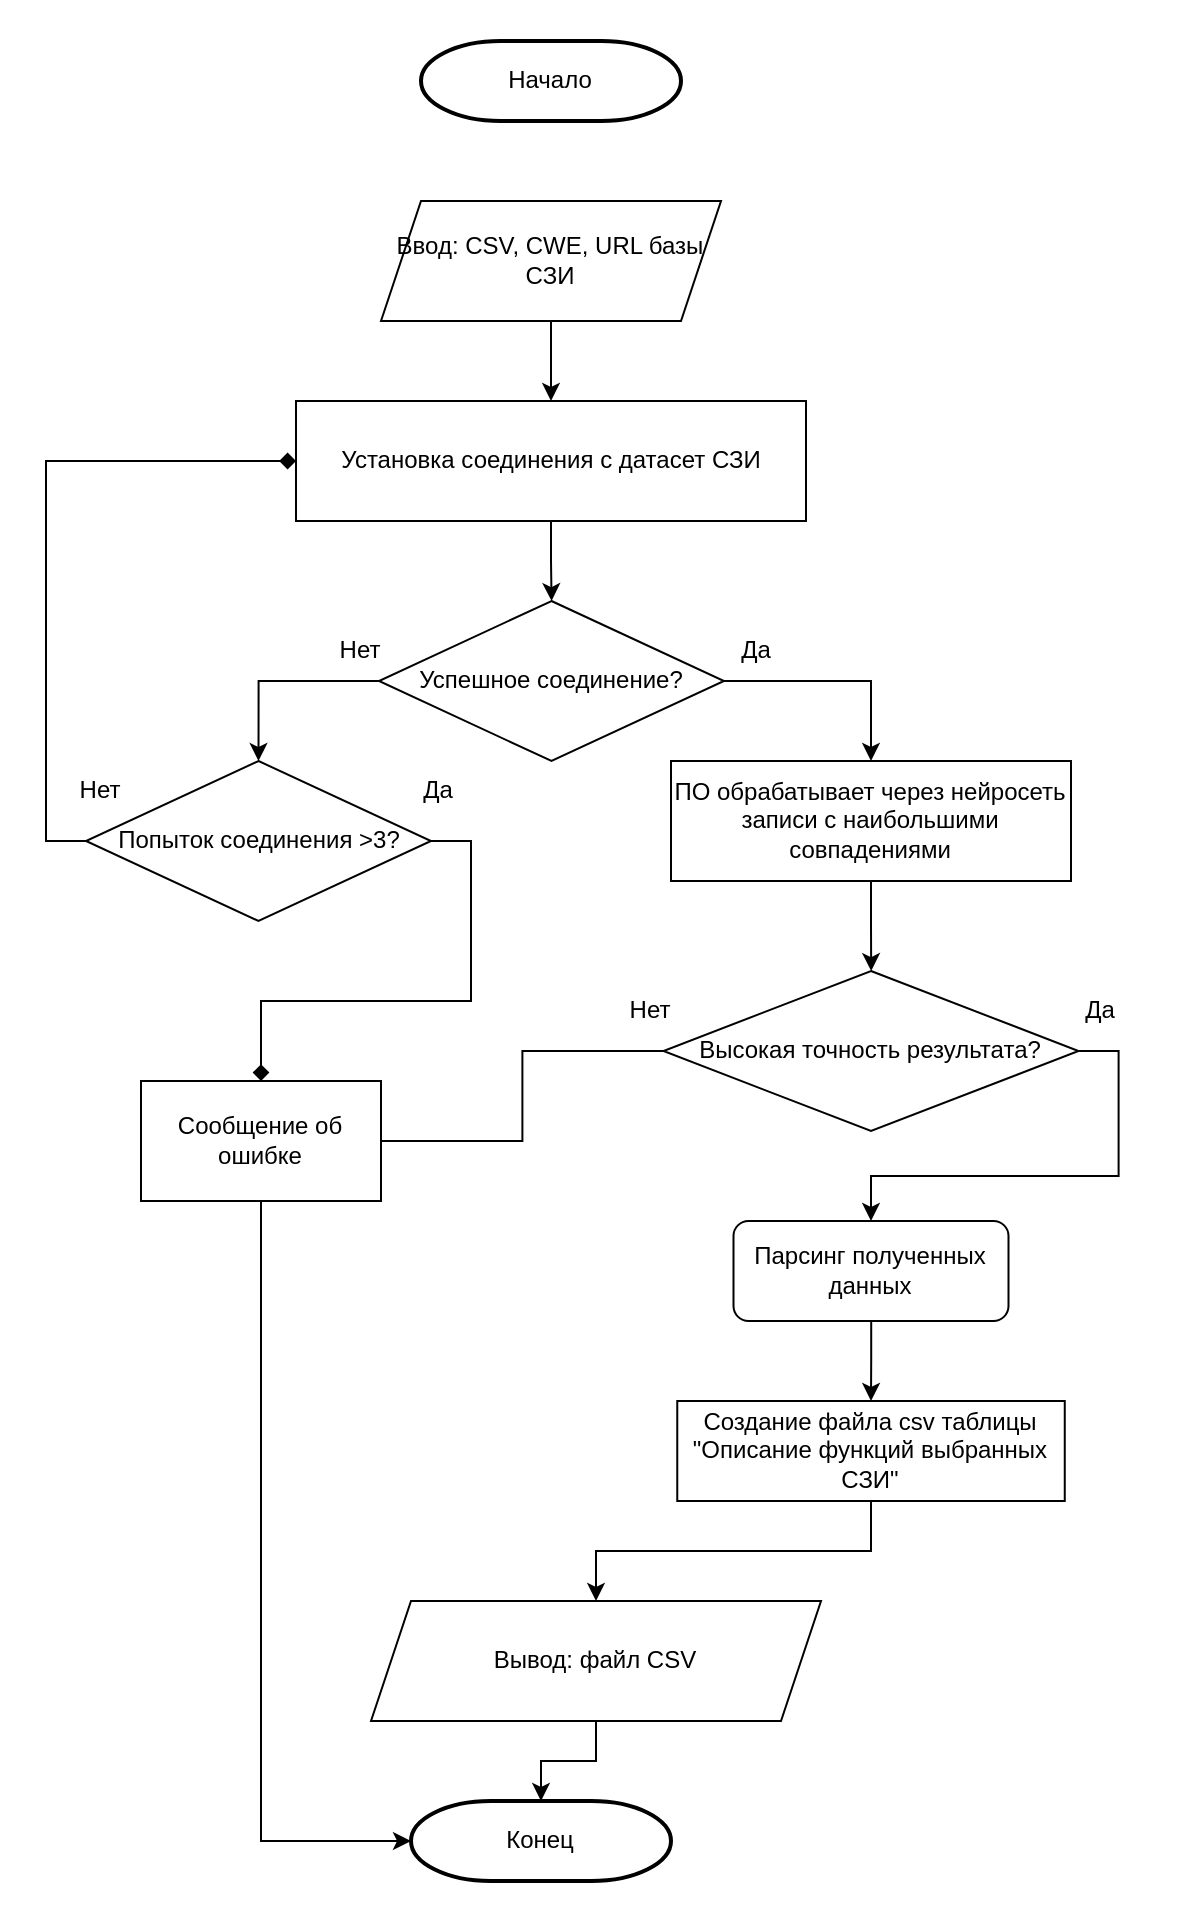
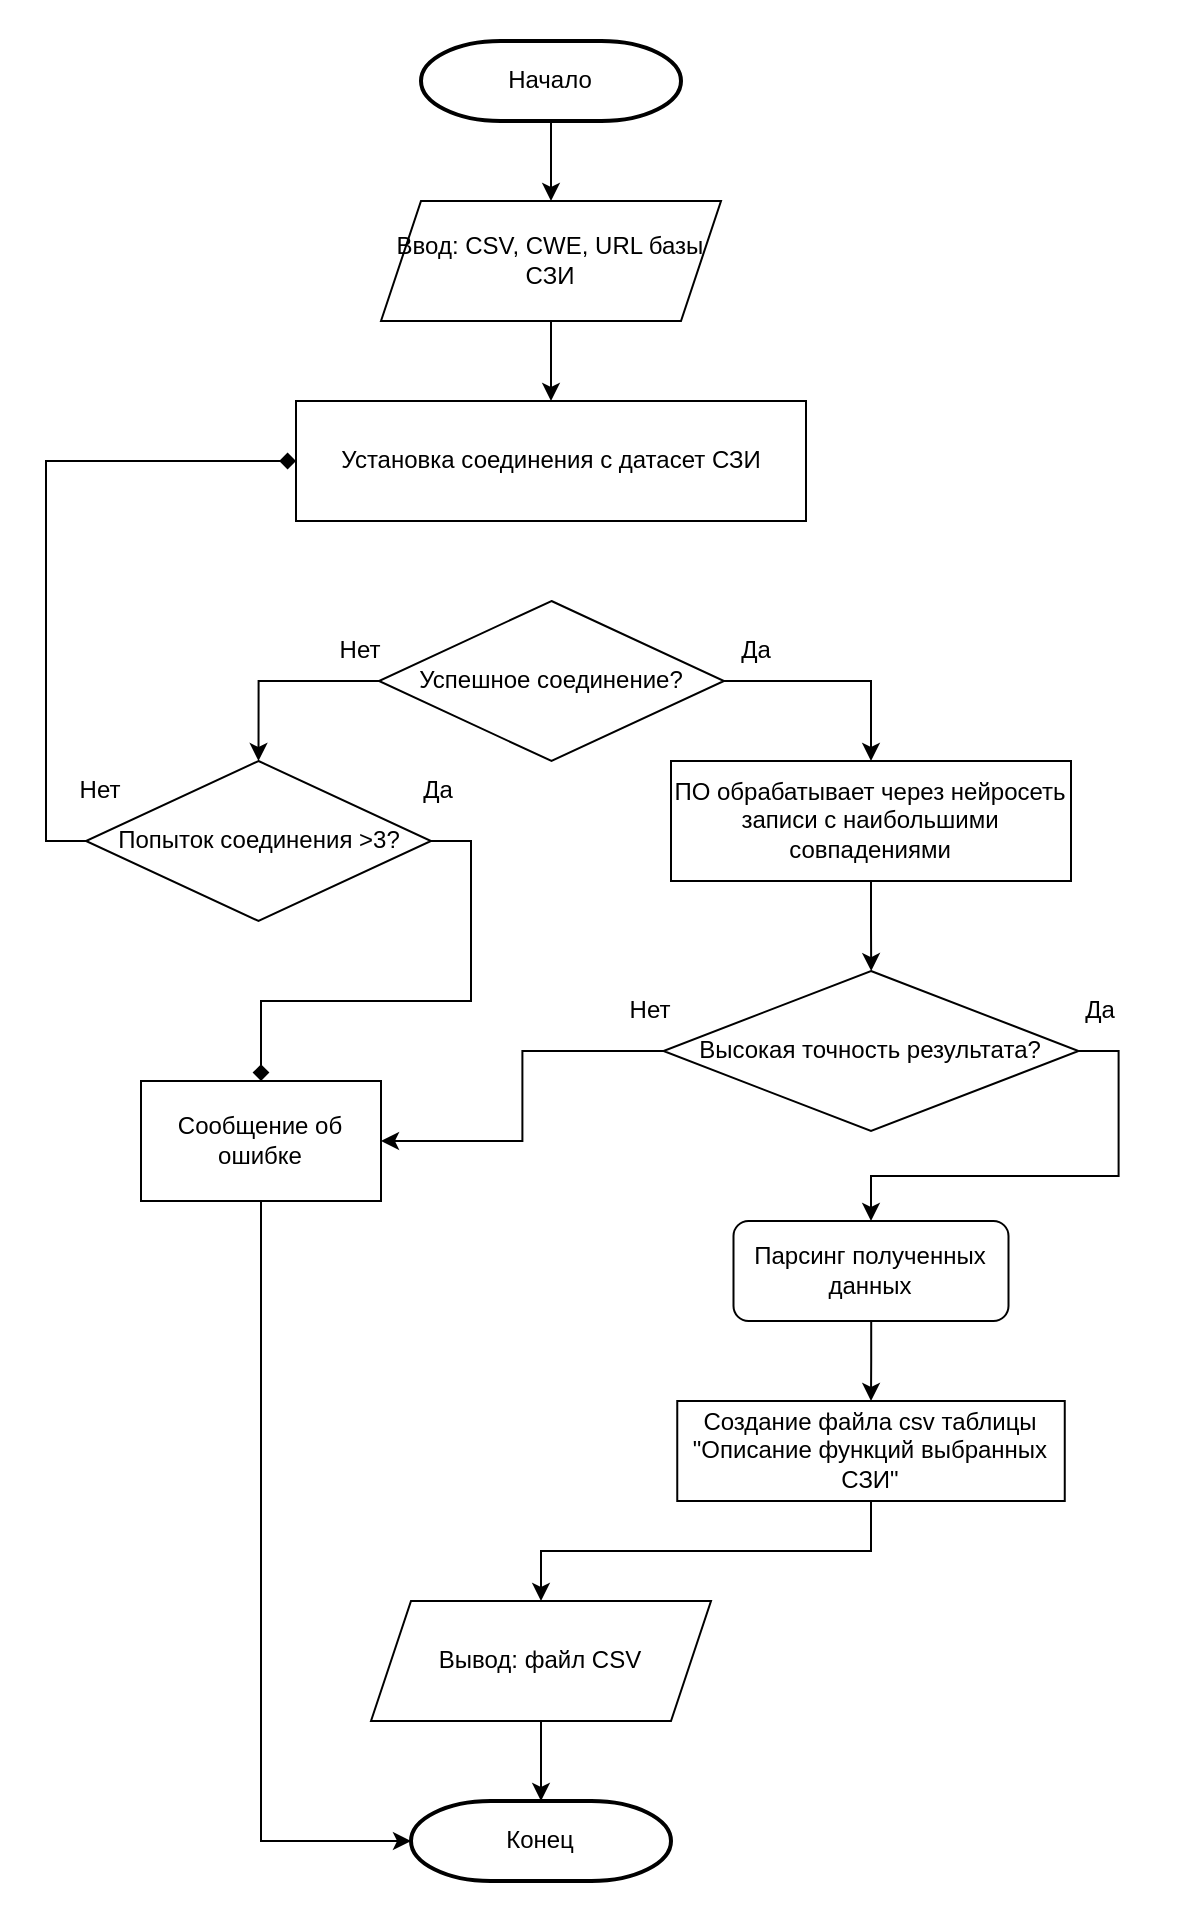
  <mxCell id="0" />
  <mxCell id="1" parent="0" />
+ <mxCell id="2" value="" style="edgeStyle=orthogonalEdgeStyle;rounded=0;orthogonalLoop=1;jettySize=auto;html=1;" parent="1" source="3" target="6" edge="1"><mxGeometry relative="1" as="geometry" /></mxCell>
  <mxCell id="3" value="Начало" style="strokeWidth=2;html=1;shape=mxgraph.flowchart.terminator;whiteSpace=wrap;" parent="1" vertex="1"><mxGeometry x="210" y="20" width="130" height="40" as="geometry" /></mxCell>
  <mxCell id="4" value="Конец" style="strokeWidth=2;html=1;shape=mxgraph.flowchart.terminator;whiteSpace=wrap;" parent="1" vertex="1"><mxGeometry x="205" y="900" width="130" height="40" as="geometry" /></mxCell>
  <mxCell id="5" value="" style="edgeStyle=orthogonalEdgeStyle;rounded=0;orthogonalLoop=1;jettySize=auto;html=1;" parent="1" source="6" target="8" edge="1"><mxGeometry relative="1" as="geometry" /></mxCell>
  <mxCell id="6" value="Ввод: CSV, CWE, URL базы СЗИ" style="shape=parallelogram;perimeter=parallelogramPerimeter;whiteSpace=wrap;html=1;fixedSize=1;" parent="1" vertex="1"><mxGeometry x="190" y="100" width="170" height="60" as="geometry" /></mxCell>
- <mxCell id="7" value="" style="edgeStyle=orthogonalEdgeStyle;rounded=0;orthogonalLoop=1;jettySize=auto;html=1;" parent="1" source="8" target="11" edge="1"><mxGeometry relative="1" as="geometry" /></mxCell>
  <mxCell id="8" value="Установка соединения с датасет СЗИ" style="rounded=0;whiteSpace=wrap;html=1;" parent="1" vertex="1"><mxGeometry x="147.5" y="200" width="255" height="60" as="geometry" /></mxCell>
  <mxCell id="9" style="edgeStyle=orthogonalEdgeStyle;rounded=0;orthogonalLoop=1;jettySize=auto;html=1;exitX=0;exitY=0.5;exitDx=0;exitDy=0;entryX=0.5;entryY=0;entryDx=0;entryDy=0;" parent="1" source="11" target="14" edge="1"><mxGeometry relative="1" as="geometry" /></mxCell>
  <mxCell id="10" style="edgeStyle=orthogonalEdgeStyle;rounded=0;orthogonalLoop=1;jettySize=auto;html=1;exitX=1;exitY=0.5;exitDx=0;exitDy=0;entryX=0.5;entryY=0;entryDx=0;entryDy=0;" parent="1" source="11" target="18" edge="1"><mxGeometry relative="1" as="geometry" /></mxCell>
  <mxCell id="11" value="Успешное соединение?" style="rhombus;whiteSpace=wrap;html=1;" parent="1" vertex="1"><mxGeometry x="189" y="300" width="172.5" height="80" as="geometry" /></mxCell>
  <mxCell id="12" style="edgeStyle=orthogonalEdgeStyle;rounded=0;orthogonalLoop=1;jettySize=auto;html=1;exitX=1;exitY=0.5;exitDx=0;exitDy=0;entryX=0.5;entryY=0;entryDx=0;entryDy=0;endArrow=diamond;" parent="1" source="14" target="15" edge="1"><mxGeometry relative="1" as="geometry" /></mxCell>
  <mxCell id="13" style="edgeStyle=orthogonalEdgeStyle;rounded=0;orthogonalLoop=1;jettySize=auto;html=1;exitX=0;exitY=0.5;exitDx=0;exitDy=0;entryX=0;entryY=0.5;entryDx=0;entryDy=0;endArrow=diamond;" parent="1" source="14" target="8" edge="1"><mxGeometry relative="1" as="geometry" /></mxCell>
  <mxCell id="14" value="Попыток соединения &amp;gt;3?" style="rhombus;whiteSpace=wrap;html=1;" parent="1" vertex="1"><mxGeometry x="42.5" y="380" width="172.5" height="80" as="geometry" /></mxCell>
  <mxCell id="15" value="Сообщение об ошибке" style="rounded=0;whiteSpace=wrap;html=1;" parent="1" vertex="1"><mxGeometry x="70" y="540" width="120" height="60" as="geometry" /></mxCell>
  <mxCell id="16" style="edgeStyle=orthogonalEdgeStyle;rounded=0;orthogonalLoop=1;jettySize=auto;html=1;exitX=0.5;exitY=1;exitDx=0;exitDy=0;entryX=0;entryY=0.5;entryDx=0;entryDy=0;entryPerimeter=0;" parent="1" source="15" target="4" edge="1"><mxGeometry relative="1" as="geometry" /></mxCell>
  <mxCell id="17" value="" style="edgeStyle=orthogonalEdgeStyle;rounded=0;orthogonalLoop=1;jettySize=auto;html=1;" parent="1" source="18" target="21" edge="1"><mxGeometry relative="1" as="geometry" /></mxCell>
  <mxCell id="18" value="ПО обрабатывает через нейросеть записи с наибольшими совпадениями" style="rounded=0;whiteSpace=wrap;html=1;" parent="1" vertex="1"><mxGeometry x="335" y="380" width="200" height="60" as="geometry" /></mxCell>
- <mxCell id="19" style="edgeStyle=orthogonalEdgeStyle;rounded=0;orthogonalLoop=1;jettySize=auto;html=1;exitX=0;exitY=0.5;exitDx=0;exitDy=0;entryX=1;entryY=0.5;entryDx=0;entryDy=0;endArrow=none;" parent="1" source="21" target="15" edge="1"><mxGeometry relative="1" as="geometry" /></mxCell>
+ <mxCell id="19" style="edgeStyle=orthogonalEdgeStyle;rounded=0;orthogonalLoop=1;jettySize=auto;html=1;exitX=0;exitY=0.5;exitDx=0;exitDy=0;entryX=1;entryY=0.5;entryDx=0;entryDy=0;" parent="1" source="21" target="15" edge="1"><mxGeometry relative="1" as="geometry" /></mxCell>
  <mxCell id="20" style="edgeStyle=orthogonalEdgeStyle;rounded=0;orthogonalLoop=1;jettySize=auto;html=1;exitX=1;exitY=0.5;exitDx=0;exitDy=0;entryX=0.5;entryY=0;entryDx=0;entryDy=0;" parent="1" source="21" target="23" edge="1"><mxGeometry relative="1" as="geometry" /></mxCell>
  <mxCell id="21" value="Высокая точность результата?" style="rhombus;whiteSpace=wrap;html=1;" parent="1" vertex="1"><mxGeometry x="331.25" y="485" width="207.5" height="80" as="geometry" /></mxCell>
  <mxCell id="22" value="" style="edgeStyle=orthogonalEdgeStyle;rounded=0;orthogonalLoop=1;jettySize=auto;html=1;" parent="1" source="23" target="25" edge="1"><mxGeometry relative="1" as="geometry" /></mxCell>
  <mxCell id="23" value="Парсинг полученных данных" style="whiteSpace=wrap;html=1;rounded=1;" parent="1" vertex="1"><mxGeometry x="366.25" y="610" width="137.5" height="50" as="geometry" /></mxCell>
  <mxCell id="24" style="edgeStyle=orthogonalEdgeStyle;rounded=0;orthogonalLoop=1;jettySize=auto;html=1;exitX=0.5;exitY=1;exitDx=0;exitDy=0;entryX=0.5;entryY=0;entryDx=0;entryDy=0;" parent="1" source="25" target="27" edge="1"><mxGeometry relative="1" as="geometry" /></mxCell>
  <mxCell id="25" value="Создание файла csv таблицы &quot;Описание функций выбранных СЗИ&quot;" style="rounded=0;whiteSpace=wrap;html=1;" parent="1" vertex="1"><mxGeometry x="338.13" y="700" width="193.75" height="50" as="geometry" /></mxCell>
  <mxCell id="26" value="" style="edgeStyle=orthogonalEdgeStyle;rounded=0;orthogonalLoop=1;jettySize=auto;html=1;" parent="1" source="27" target="4" edge="1"><mxGeometry relative="1" as="geometry" /></mxCell>
- <mxCell id="27" value="Вывод: файл CSV" style="shape=parallelogram;perimeter=parallelogramPerimeter;whiteSpace=wrap;html=1;fixedSize=1;" parent="1" vertex="1"><mxGeometry x="185" y="800" width="225" height="60" as="geometry" /></mxCell>
+ <mxCell id="27" value="Вывод: файл CSV" style="shape=parallelogram;perimeter=parallelogramPerimeter;whiteSpace=wrap;html=1;fixedSize=1;" parent="1" vertex="1"><mxGeometry x="185" y="800" width="170" height="60" as="geometry" /></mxCell>
  <mxCell id="28" value="Да" style="text;html=1;align=center;verticalAlign=middle;whiteSpace=wrap;rounded=0;" parent="1" vertex="1"><mxGeometry x="347.5" y="310" width="60" height="30" as="geometry" /></mxCell>
  <mxCell id="29" value="Нет" style="text;html=1;align=center;verticalAlign=middle;whiteSpace=wrap;rounded=0;" parent="1" vertex="1"><mxGeometry x="150" y="310" width="60" height="30" as="geometry" /></mxCell>
  <mxCell id="30" value="Да" style="text;html=1;align=center;verticalAlign=middle;whiteSpace=wrap;rounded=0;" parent="1" vertex="1"><mxGeometry x="520" y="490" width="60" height="30" as="geometry" /></mxCell>
  <mxCell id="31" value="Нет" style="text;html=1;align=center;verticalAlign=middle;whiteSpace=wrap;rounded=0;" parent="1" vertex="1"><mxGeometry x="295" y="490" width="60" height="30" as="geometry" /></mxCell>
  <mxCell id="32" value="Нет" style="text;html=1;align=center;verticalAlign=middle;whiteSpace=wrap;rounded=0;" parent="1" vertex="1"><mxGeometry x="20" y="380" width="60" height="30" as="geometry" /></mxCell>
  <mxCell id="33" value="Да" style="text;html=1;align=center;verticalAlign=middle;whiteSpace=wrap;rounded=0;" parent="1" vertex="1"><mxGeometry x="189" y="380" width="60" height="30" as="geometry" /></mxCell>
